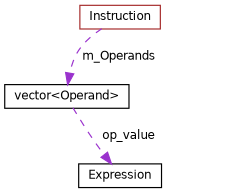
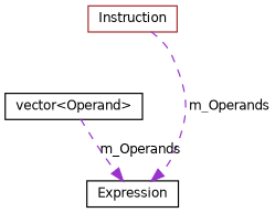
  digraph {
    node [color=black fontname=Helvetica fontsize=10 shape=record]
    edge [color=darkorchid3 fontname=Helvetica fontsize=10 labelfontname=Helvetica labelfontsize=10 style=dashed]
    Instruction [color=brown height=0.2 width=0.4]
    n2 [height=0.2 label="vector\<Operand\>" width=0.4]
    Expression [height=0.2 width=0.4]
-   Instruction -> n2 [label=" m_Operands"]
-   n2 -> Expression [label="  op_value"]
+   Instruction -> Expression [label=" m_Operands"]
+   n2 -> Expression [label=" m_Operands"]
  }
